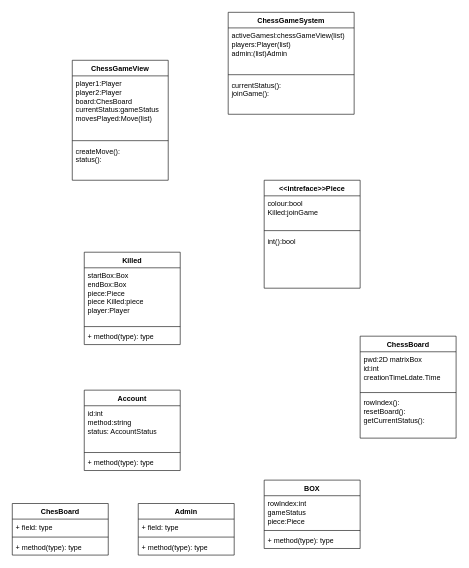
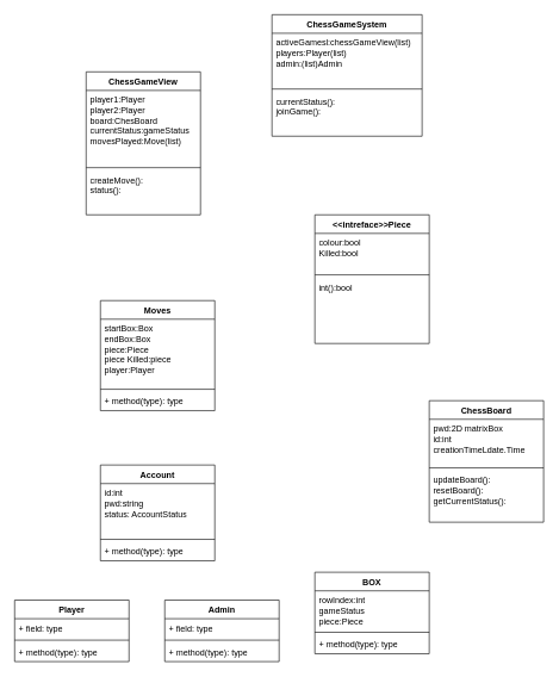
  <mxCell id="0" />
  <mxCell id="1" parent="0" />
  <mxCell id="2" value="BOX" style="swimlane;fontStyle=1;align=center;verticalAlign=top;childLayout=stackLayout;horizontal=1;startSize=26;horizontalStack=0;resizeParent=1;resizeParentMax=0;resizeLast=0;collapsible=1;marginBottom=0;whiteSpace=wrap;html=1;" vertex="1" parent="1"><mxGeometry x="440" y="800" width="160" height="114" as="geometry" /></mxCell>
  <mxCell id="3" value="rowIndex:int&lt;div&gt;gameStatus&lt;/div&gt;&lt;div&gt;piece:Piece&lt;/div&gt;" style="text;strokeColor=none;fillColor=none;align=left;verticalAlign=top;spacingLeft=4;spacingRight=4;overflow=hidden;rotatable=0;points=[[0,0.5],[1,0.5]];portConstraint=eastwest;whiteSpace=wrap;html=1;" vertex="1" parent="2"><mxGeometry y="26" width="160" height="54" as="geometry" /></mxCell>
  <mxCell id="4" value="" style="line;strokeWidth=1;fillColor=none;align=left;verticalAlign=middle;spacingTop=-1;spacingLeft=3;spacingRight=3;rotatable=0;labelPosition=right;points=[];portConstraint=eastwest;strokeColor=inherit;" vertex="1" parent="2"><mxGeometry y="80" width="160" height="8" as="geometry" /></mxCell>
  <mxCell id="5" value="+ method(type): type" style="text;strokeColor=none;fillColor=none;align=left;verticalAlign=top;spacingLeft=4;spacingRight=4;overflow=hidden;rotatable=0;points=[[0,0.5],[1,0.5]];portConstraint=eastwest;whiteSpace=wrap;html=1;" vertex="1" parent="2"><mxGeometry y="88" width="160" height="26" as="geometry" /></mxCell>
  <mxCell id="6" value="&amp;lt;&amp;lt;intreface&amp;gt;&amp;gt;Piece" style="swimlane;fontStyle=1;align=center;verticalAlign=top;childLayout=stackLayout;horizontal=1;startSize=26;horizontalStack=0;resizeParent=1;resizeParentMax=0;resizeLast=0;collapsible=1;marginBottom=0;whiteSpace=wrap;html=1;" vertex="1" parent="1"><mxGeometry x="440" y="300" width="160" height="180" as="geometry" /></mxCell>
- <mxCell id="7" value="colour:bool&lt;div&gt;Killed:joinGame&lt;/div&gt;&lt;div&gt;&lt;br&gt;&lt;/div&gt;" style="text;strokeColor=none;fillColor=none;align=left;verticalAlign=top;spacingLeft=4;spacingRight=4;overflow=hidden;rotatable=0;points=[[0,0.5],[1,0.5]];portConstraint=eastwest;whiteSpace=wrap;html=1;" vertex="1" parent="6"><mxGeometry y="26" width="160" height="54" as="geometry" /></mxCell>
+ <mxCell id="7" value="colour:bool&lt;div&gt;Killed:bool&lt;/div&gt;&lt;div&gt;&lt;br&gt;&lt;/div&gt;" style="text;strokeColor=none;fillColor=none;align=left;verticalAlign=top;spacingLeft=4;spacingRight=4;overflow=hidden;rotatable=0;points=[[0,0.5],[1,0.5]];portConstraint=eastwest;whiteSpace=wrap;html=1;" vertex="1" parent="6"><mxGeometry y="26" width="160" height="54" as="geometry" /></mxCell>
  <mxCell id="8" value="" style="line;strokeWidth=1;fillColor=none;align=left;verticalAlign=middle;spacingTop=-1;spacingLeft=3;spacingRight=3;rotatable=0;labelPosition=right;points=[];portConstraint=eastwest;strokeColor=inherit;" vertex="1" parent="6"><mxGeometry y="80" width="160" height="8" as="geometry" /></mxCell>
  <mxCell id="9" value="int():bool&lt;div&gt;&lt;br&gt;&lt;/div&gt;" style="text;strokeColor=none;fillColor=none;align=left;verticalAlign=top;spacingLeft=4;spacingRight=4;overflow=hidden;rotatable=0;points=[[0,0.5],[1,0.5]];portConstraint=eastwest;whiteSpace=wrap;html=1;" vertex="1" parent="6"><mxGeometry y="88" width="160" height="92" as="geometry" /></mxCell>
  <mxCell id="10" value="ChessBoard" style="swimlane;fontStyle=1;align=center;verticalAlign=top;childLayout=stackLayout;horizontal=1;startSize=26;horizontalStack=0;resizeParent=1;resizeParentMax=0;resizeLast=0;collapsible=1;marginBottom=0;whiteSpace=wrap;html=1;" vertex="1" parent="1"><mxGeometry x="600" y="560" width="160" height="170" as="geometry" /></mxCell>
  <mxCell id="11" value="pwd:2D matrixBox&lt;div&gt;id:int&lt;/div&gt;&lt;div&gt;creationTimeLdate.Time&lt;/div&gt;" style="text;strokeColor=none;fillColor=none;align=left;verticalAlign=top;spacingLeft=4;spacingRight=4;overflow=hidden;rotatable=0;points=[[0,0.5],[1,0.5]];portConstraint=eastwest;whiteSpace=wrap;html=1;" vertex="1" parent="10"><mxGeometry y="26" width="160" height="64" as="geometry" /></mxCell>
  <mxCell id="12" value="" style="line;strokeWidth=1;fillColor=none;align=left;verticalAlign=middle;spacingTop=-1;spacingLeft=3;spacingRight=3;rotatable=0;labelPosition=right;points=[];portConstraint=eastwest;strokeColor=inherit;" vertex="1" parent="10"><mxGeometry y="90" width="160" height="8" as="geometry" /></mxCell>
- <mxCell id="13" value="rowIndex():&lt;div&gt;resetBoard():&lt;/div&gt;&lt;div&gt;getCurrentStatus():&lt;/div&gt;" style="text;strokeColor=none;fillColor=none;align=left;verticalAlign=top;spacingLeft=4;spacingRight=4;overflow=hidden;rotatable=0;points=[[0,0.5],[1,0.5]];portConstraint=eastwest;whiteSpace=wrap;html=1;" vertex="1" parent="10"><mxGeometry y="98" width="160" height="72" as="geometry" /></mxCell>
- <mxCell id="14" value="Killed" style="swimlane;fontStyle=1;align=center;verticalAlign=top;childLayout=stackLayout;horizontal=1;startSize=26;horizontalStack=0;resizeParent=1;resizeParentMax=0;resizeLast=0;collapsible=1;marginBottom=0;whiteSpace=wrap;html=1;" vertex="1" parent="1"><mxGeometry x="140" y="420" width="160" height="154" as="geometry" /></mxCell>
+ <mxCell id="13" value="updateBoard():&lt;div&gt;resetBoard():&lt;/div&gt;&lt;div&gt;getCurrentStatus():&lt;/div&gt;" style="text;strokeColor=none;fillColor=none;align=left;verticalAlign=top;spacingLeft=4;spacingRight=4;overflow=hidden;rotatable=0;points=[[0,0.5],[1,0.5]];portConstraint=eastwest;whiteSpace=wrap;html=1;" vertex="1" parent="10"><mxGeometry y="98" width="160" height="72" as="geometry" /></mxCell>
+ <mxCell id="14" value="Moves" style="swimlane;fontStyle=1;align=center;verticalAlign=top;childLayout=stackLayout;horizontal=1;startSize=26;horizontalStack=0;resizeParent=1;resizeParentMax=0;resizeLast=0;collapsible=1;marginBottom=0;whiteSpace=wrap;html=1;" vertex="1" parent="1"><mxGeometry x="140" y="420" width="160" height="154" as="geometry" /></mxCell>
  <mxCell id="15" value="startBox:Box&lt;div&gt;endBox:Box&amp;nbsp;&lt;/div&gt;&lt;div&gt;piece:Piece&lt;/div&gt;&lt;div&gt;piece Killed:piece&lt;/div&gt;&lt;div&gt;player:Player&lt;/div&gt;" style="text;strokeColor=none;fillColor=none;align=left;verticalAlign=top;spacingLeft=4;spacingRight=4;overflow=hidden;rotatable=0;points=[[0,0.5],[1,0.5]];portConstraint=eastwest;whiteSpace=wrap;html=1;" vertex="1" parent="14"><mxGeometry y="26" width="160" height="94" as="geometry" /></mxCell>
  <mxCell id="16" value="" style="line;strokeWidth=1;fillColor=none;align=left;verticalAlign=middle;spacingTop=-1;spacingLeft=3;spacingRight=3;rotatable=0;labelPosition=right;points=[];portConstraint=eastwest;strokeColor=inherit;" vertex="1" parent="14"><mxGeometry y="120" width="160" height="8" as="geometry" /></mxCell>
  <mxCell id="17" value="+ method(type): type" style="text;strokeColor=none;fillColor=none;align=left;verticalAlign=top;spacingLeft=4;spacingRight=4;overflow=hidden;rotatable=0;points=[[0,0.5],[1,0.5]];portConstraint=eastwest;whiteSpace=wrap;html=1;" vertex="1" parent="14"><mxGeometry y="128" width="160" height="26" as="geometry" /></mxCell>
  <mxCell id="18" value="Account" style="swimlane;fontStyle=1;align=center;verticalAlign=top;childLayout=stackLayout;horizontal=1;startSize=26;horizontalStack=0;resizeParent=1;resizeParentMax=0;resizeLast=0;collapsible=1;marginBottom=0;whiteSpace=wrap;html=1;" vertex="1" parent="1"><mxGeometry x="140" y="650" width="160" height="134" as="geometry" /></mxCell>
- <mxCell id="19" value="id:int&lt;div&gt;method:string&lt;/div&gt;&lt;div&gt;status: AccountStatus&lt;/div&gt;" style="text;strokeColor=none;fillColor=none;align=left;verticalAlign=top;spacingLeft=4;spacingRight=4;overflow=hidden;rotatable=0;points=[[0,0.5],[1,0.5]];portConstraint=eastwest;whiteSpace=wrap;html=1;" vertex="1" parent="18"><mxGeometry y="26" width="160" height="74" as="geometry" /></mxCell>
+ <mxCell id="19" value="id:int&lt;div&gt;pwd:string&lt;/div&gt;&lt;div&gt;status: AccountStatus&lt;/div&gt;" style="text;strokeColor=none;fillColor=none;align=left;verticalAlign=top;spacingLeft=4;spacingRight=4;overflow=hidden;rotatable=0;points=[[0,0.5],[1,0.5]];portConstraint=eastwest;whiteSpace=wrap;html=1;" vertex="1" parent="18"><mxGeometry y="26" width="160" height="74" as="geometry" /></mxCell>
  <mxCell id="20" value="" style="line;strokeWidth=1;fillColor=none;align=left;verticalAlign=middle;spacingTop=-1;spacingLeft=3;spacingRight=3;rotatable=0;labelPosition=right;points=[];portConstraint=eastwest;strokeColor=inherit;" vertex="1" parent="18"><mxGeometry y="100" width="160" height="8" as="geometry" /></mxCell>
  <mxCell id="21" value="+ method(type): type" style="text;strokeColor=none;fillColor=none;align=left;verticalAlign=top;spacingLeft=4;spacingRight=4;overflow=hidden;rotatable=0;points=[[0,0.5],[1,0.5]];portConstraint=eastwest;whiteSpace=wrap;html=1;" vertex="1" parent="18"><mxGeometry y="108" width="160" height="26" as="geometry" /></mxCell>
- <mxCell id="22" value="ChesBoard" style="swimlane;fontStyle=1;align=center;verticalAlign=top;childLayout=stackLayout;horizontal=1;startSize=26;horizontalStack=0;resizeParent=1;resizeParentMax=0;resizeLast=0;collapsible=1;marginBottom=0;whiteSpace=wrap;html=1;" vertex="1" parent="1"><mxGeometry x="20" y="839" width="160" height="86" as="geometry" /></mxCell>
+ <mxCell id="22" value="Player" style="swimlane;fontStyle=1;align=center;verticalAlign=top;childLayout=stackLayout;horizontal=1;startSize=26;horizontalStack=0;resizeParent=1;resizeParentMax=0;resizeLast=0;collapsible=1;marginBottom=0;whiteSpace=wrap;html=1;" vertex="1" parent="1"><mxGeometry x="20" y="839" width="160" height="86" as="geometry" /></mxCell>
  <mxCell id="23" value="+ field: type" style="text;strokeColor=none;fillColor=none;align=left;verticalAlign=top;spacingLeft=4;spacingRight=4;overflow=hidden;rotatable=0;points=[[0,0.5],[1,0.5]];portConstraint=eastwest;whiteSpace=wrap;html=1;" vertex="1" parent="22"><mxGeometry y="26" width="160" height="26" as="geometry" /></mxCell>
  <mxCell id="24" value="" style="line;strokeWidth=1;fillColor=none;align=left;verticalAlign=middle;spacingTop=-1;spacingLeft=3;spacingRight=3;rotatable=0;labelPosition=right;points=[];portConstraint=eastwest;strokeColor=inherit;" vertex="1" parent="22"><mxGeometry y="52" width="160" height="8" as="geometry" /></mxCell>
  <mxCell id="25" value="+ method(type): type" style="text;strokeColor=none;fillColor=none;align=left;verticalAlign=top;spacingLeft=4;spacingRight=4;overflow=hidden;rotatable=0;points=[[0,0.5],[1,0.5]];portConstraint=eastwest;whiteSpace=wrap;html=1;" vertex="1" parent="22"><mxGeometry y="60" width="160" height="26" as="geometry" /></mxCell>
  <mxCell id="26" value="Admin" style="swimlane;fontStyle=1;align=center;verticalAlign=top;childLayout=stackLayout;horizontal=1;startSize=26;horizontalStack=0;resizeParent=1;resizeParentMax=0;resizeLast=0;collapsible=1;marginBottom=0;whiteSpace=wrap;html=1;" vertex="1" parent="1"><mxGeometry x="230" y="839" width="160" height="86" as="geometry" /></mxCell>
  <mxCell id="27" value="+ field: type" style="text;strokeColor=none;fillColor=none;align=left;verticalAlign=top;spacingLeft=4;spacingRight=4;overflow=hidden;rotatable=0;points=[[0,0.5],[1,0.5]];portConstraint=eastwest;whiteSpace=wrap;html=1;" vertex="1" parent="26"><mxGeometry y="26" width="160" height="26" as="geometry" /></mxCell>
  <mxCell id="28" value="" style="line;strokeWidth=1;fillColor=none;align=left;verticalAlign=middle;spacingTop=-1;spacingLeft=3;spacingRight=3;rotatable=0;labelPosition=right;points=[];portConstraint=eastwest;strokeColor=inherit;" vertex="1" parent="26"><mxGeometry y="52" width="160" height="8" as="geometry" /></mxCell>
  <mxCell id="29" value="+ method(type): type" style="text;strokeColor=none;fillColor=none;align=left;verticalAlign=top;spacingLeft=4;spacingRight=4;overflow=hidden;rotatable=0;points=[[0,0.5],[1,0.5]];portConstraint=eastwest;whiteSpace=wrap;html=1;" vertex="1" parent="26"><mxGeometry y="60" width="160" height="26" as="geometry" /></mxCell>
  <mxCell id="30" value="ChessGameView" style="swimlane;fontStyle=1;align=center;verticalAlign=top;childLayout=stackLayout;horizontal=1;startSize=26;horizontalStack=0;resizeParent=1;resizeParentMax=0;resizeLast=0;collapsible=1;marginBottom=0;whiteSpace=wrap;html=1;" vertex="1" parent="1"><mxGeometry x="120" y="100" width="160" height="200" as="geometry" /></mxCell>
  <mxCell id="31" value="player1:Player&lt;div&gt;player2:Player&lt;/div&gt;&lt;div&gt;board:ChesBoard&lt;/div&gt;&lt;div&gt;currentStatus:gameStatus&lt;/div&gt;&lt;div&gt;movesPlayed:Move(list)&lt;/div&gt;" style="text;strokeColor=none;fillColor=none;align=left;verticalAlign=top;spacingLeft=4;spacingRight=4;overflow=hidden;rotatable=0;points=[[0,0.5],[1,0.5]];portConstraint=eastwest;whiteSpace=wrap;html=1;" vertex="1" parent="30"><mxGeometry y="26" width="160" height="104" as="geometry" /></mxCell>
  <mxCell id="32" value="" style="line;strokeWidth=1;fillColor=none;align=left;verticalAlign=middle;spacingTop=-1;spacingLeft=3;spacingRight=3;rotatable=0;labelPosition=right;points=[];portConstraint=eastwest;strokeColor=inherit;" vertex="1" parent="30"><mxGeometry y="130" width="160" height="8" as="geometry" /></mxCell>
  <mxCell id="33" value="&lt;div&gt;createMove():&lt;/div&gt;status():" style="text;strokeColor=none;fillColor=none;align=left;verticalAlign=top;spacingLeft=4;spacingRight=4;overflow=hidden;rotatable=0;points=[[0,0.5],[1,0.5]];portConstraint=eastwest;whiteSpace=wrap;html=1;" vertex="1" parent="30"><mxGeometry y="138" width="160" height="62" as="geometry" /></mxCell>
  <mxCell id="34" value="ChessGameSystem" style="swimlane;fontStyle=1;align=center;verticalAlign=top;childLayout=stackLayout;horizontal=1;startSize=26;horizontalStack=0;resizeParent=1;resizeParentMax=0;resizeLast=0;collapsible=1;marginBottom=0;whiteSpace=wrap;html=1;" vertex="1" parent="1"><mxGeometry x="380" y="20" width="210" height="170" as="geometry" /></mxCell>
  <mxCell id="35" value="activeGamesl:chessGameView(list)&lt;div&gt;players:Player(list)&lt;/div&gt;&lt;div&gt;admin:(list)Admin&lt;/div&gt;" style="text;strokeColor=none;fillColor=none;align=left;verticalAlign=top;spacingLeft=4;spacingRight=4;overflow=hidden;rotatable=0;points=[[0,0.5],[1,0.5]];portConstraint=eastwest;whiteSpace=wrap;html=1;" vertex="1" parent="34"><mxGeometry y="26" width="210" height="74" as="geometry" /></mxCell>
  <mxCell id="36" value="" style="line;strokeWidth=1;fillColor=none;align=left;verticalAlign=middle;spacingTop=-1;spacingLeft=3;spacingRight=3;rotatable=0;labelPosition=right;points=[];portConstraint=eastwest;strokeColor=inherit;" vertex="1" parent="34"><mxGeometry y="100" width="210" height="8" as="geometry" /></mxCell>
  <mxCell id="37" value="currentStatus():&lt;div&gt;joinGame():&lt;/div&gt;" style="text;strokeColor=none;fillColor=none;align=left;verticalAlign=top;spacingLeft=4;spacingRight=4;overflow=hidden;rotatable=0;points=[[0,0.5],[1,0.5]];portConstraint=eastwest;whiteSpace=wrap;html=1;" vertex="1" parent="34"><mxGeometry y="108" width="210" height="62" as="geometry" /></mxCell>
